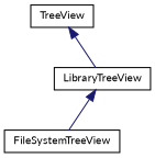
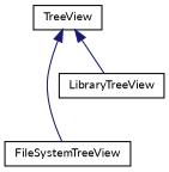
  digraph {
    fontname=Lato
    rankdir=TB
    node [color=black fillcolor=white fontname=Lato fontsize=10 shape=record style=filled]
    edge [color=midnightblue dir=back fontname=Lato fontsize=10 labelfontname=Helvetica labelfontsize=10 style=solid]
    n1 [height=0.2 label=TreeView width=0.4]
    n2 [height=0.2 label=FileSystemTreeView width=0.4]
    n3 [height=0.2 label=LibraryTreeView width=0.4]
-   n3 -> n2
+   n1 -> n2
    n1 -> n3
  }
